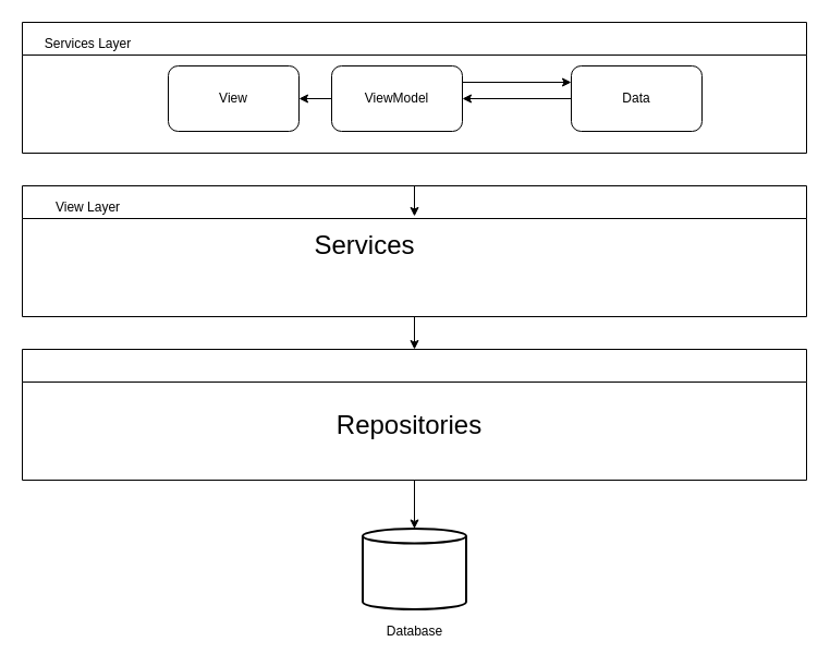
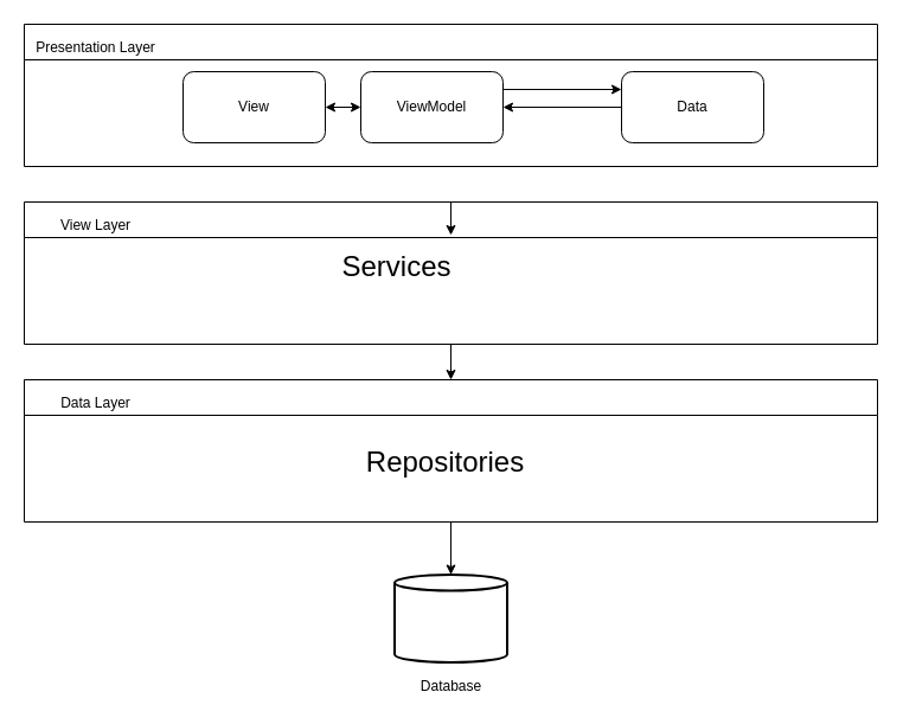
  <mxCell id="0" />
  <mxCell id="1" parent="0" />
  <mxCell id="2" value="" style="swimlane;startSize=30;" vertex="1" parent="1"><mxGeometry x="20" y="20" width="720" height="120" as="geometry" /></mxCell>
- <mxCell id="3" value="Services Layer" style="text;html=1;align=center;verticalAlign=middle;resizable=0;points=[];autosize=1;strokeColor=none;" vertex="1" parent="2"><mxGeometry y="10" width="120" height="20" as="geometry" /></mxCell>
+ <mxCell id="3" value="Presentation Layer" style="text;html=1;align=center;verticalAlign=middle;resizable=0;points=[];autosize=1;strokeColor=none;" vertex="1" parent="2"><mxGeometry y="10" width="120" height="20" as="geometry" /></mxCell>
  <mxCell id="4" value="View" style="rounded=1;whiteSpace=wrap;html=1;" vertex="1" parent="2"><mxGeometry x="134" y="40" width="120" height="60" as="geometry" /></mxCell>
  <mxCell id="5" value="ViewModel" style="rounded=1;whiteSpace=wrap;html=1;" vertex="1" parent="2"><mxGeometry x="284" y="40" width="120" height="60" as="geometry" /></mxCell>
  <mxCell id="6" value="Data" style="rounded=1;whiteSpace=wrap;html=1;" vertex="1" parent="2"><mxGeometry x="504" y="40" width="120" height="60" as="geometry" /></mxCell>
  <mxCell id="7" value="" style="endArrow=classic;html=1;exitX=1;exitY=0.25;exitDx=0;exitDy=0;entryX=0;entryY=0.25;entryDx=0;entryDy=0;" edge="1" parent="2" source="5" target="6"><mxGeometry width="50" height="50" relative="1" as="geometry"><mxPoint x="454" y="50" as="sourcePoint" /><mxPoint x="504" as="targetPoint" /></mxGeometry></mxCell>
  <mxCell id="8" value="" style="endArrow=classic;html=1;exitX=0;exitY=0.5;exitDx=0;exitDy=0;entryX=1;entryY=0.5;entryDx=0;entryDy=0;" edge="1" parent="2" source="6" target="5"><mxGeometry width="50" height="50" relative="1" as="geometry"><mxPoint x="544" y="200" as="sourcePoint" /><mxPoint x="594" y="150" as="targetPoint" /></mxGeometry></mxCell>
- <mxCell id="9" value="" style="endArrow=none;startArrow=classic;html=1;exitX=1;exitY=0.5;exitDx=0;exitDy=0;entryX=0;entryY=0.5;entryDx=0;entryDy=0;" edge="1" parent="2" source="4" target="5"><mxGeometry width="50" height="50" relative="1" as="geometry"><mxPoint x="214" y="90" as="sourcePoint" /><mxPoint x="264" y="40" as="targetPoint" /></mxGeometry></mxCell>
+ <mxCell id="9" value="" style="endArrow=classic;startArrow=classic;html=1;exitX=1;exitY=0.5;exitDx=0;exitDy=0;entryX=0;entryY=0.5;entryDx=0;entryDy=0;" edge="1" parent="2" source="4" target="5"><mxGeometry width="50" height="50" relative="1" as="geometry"><mxPoint x="214" y="90" as="sourcePoint" /><mxPoint x="264" y="40" as="targetPoint" /></mxGeometry></mxCell>
  <mxCell id="10" style="edgeStyle=orthogonalEdgeStyle;rounded=0;orthogonalLoop=1;jettySize=auto;html=1;exitX=0.5;exitY=1;exitDx=0;exitDy=0;entryX=0.5;entryY=0;entryDx=0;entryDy=0;" edge="1" parent="1" source="11" target="15"><mxGeometry relative="1" as="geometry" /></mxCell>
  <mxCell id="11" value="" style="swimlane;startSize=30;" vertex="1" parent="1"><mxGeometry x="20" y="170" width="720" height="120" as="geometry" /></mxCell>
  <mxCell id="12" value="View Layer" style="text;html=1;align=center;verticalAlign=middle;resizable=0;points=[];autosize=1;strokeColor=none;" vertex="1" parent="11"><mxGeometry x="10" y="10" width="100" height="20" as="geometry" /></mxCell>
  <mxCell id="13" value="&lt;font style=&quot;font-size: 24px&quot;&gt;Services&lt;/font&gt;" style="text;html=1;align=center;verticalAlign=middle;resizable=0;points=[];autosize=1;strokeColor=none;" vertex="1" parent="11"><mxGeometry x="259" y="45" width="110" height="20" as="geometry" /></mxCell>
  <mxCell id="14" style="edgeStyle=orthogonalEdgeStyle;rounded=0;orthogonalLoop=1;jettySize=auto;html=1;exitX=0.5;exitY=1;exitDx=0;exitDy=0;" edge="1" parent="1" source="15" target="18"><mxGeometry relative="1" as="geometry" /></mxCell>
  <mxCell id="15" value="" style="swimlane;startSize=30;" vertex="1" parent="1"><mxGeometry x="20" y="320" width="720" height="120" as="geometry" /></mxCell>
+ <mxCell id="16" value="Data Layer" style="text;html=1;align=center;verticalAlign=middle;resizable=0;points=[];autosize=1;strokeColor=none;" vertex="1" parent="15"><mxGeometry x="25" y="10" width="70" height="20" as="geometry" /></mxCell>
  <mxCell id="17" value="&lt;span style=&quot;font-size: 24px&quot;&gt;Repositories&lt;/span&gt;" style="text;html=1;align=center;verticalAlign=middle;resizable=0;points=[];autosize=1;strokeColor=none;" vertex="1" parent="15"><mxGeometry x="280" y="60" width="150" height="20" as="geometry" /></mxCell>
  <mxCell id="18" value="" style="strokeWidth=2;html=1;shape=mxgraph.flowchart.direct_data;whiteSpace=wrap;rotation=-90;" vertex="1" parent="1"><mxGeometry x="343" y="474" width="74" height="95" as="geometry" /></mxCell>
  <mxCell id="19" value="Database" style="text;html=1;align=center;verticalAlign=middle;resizable=0;points=[];autosize=1;strokeColor=none;" vertex="1" parent="1"><mxGeometry x="345" y="569" width="70" height="20" as="geometry" /></mxCell>
  <mxCell id="20" style="edgeStyle=orthogonalEdgeStyle;rounded=0;orthogonalLoop=1;jettySize=auto;html=1;exitX=0.5;exitY=0;exitDx=0;exitDy=0;entryX=0.5;entryY=0.233;entryDx=0;entryDy=0;entryPerimeter=0;" edge="1" parent="1" source="11" target="11"><mxGeometry relative="1" as="geometry" /></mxCell>
